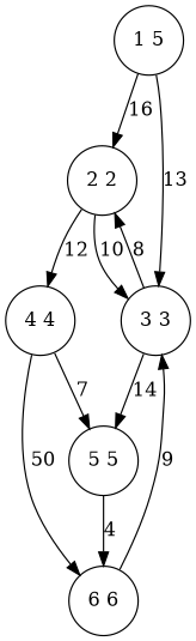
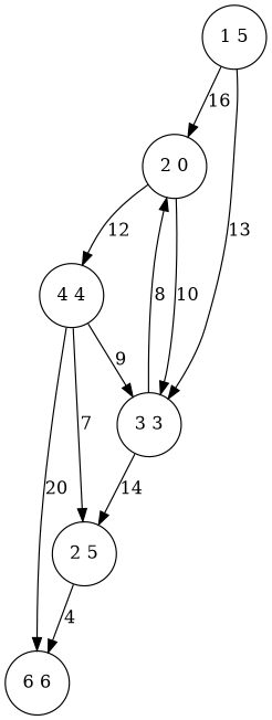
  digraph {
    node [shape=circle]
    n1 [label="1 5"]
-   "2 2"
+   "2 2" [label="2 0"]
    "3 3"
    "4 4"
-   "5 5"
+   "5 5" [label="2 5"]
    "6 6"
    n1 -> "2 2" [label=16]
    n1 -> "3 3" [label=13]
    "2 2" -> "3 3" [label=10]
    "2 2" -> "4 4" [label=12]
    "3 3" -> "2 2" [label=8]
    "3 3" -> "5 5" [label=14]
-   "6 6" -> "3 3" [label=9]
+   "4 4" -> "3 3" [label=9]
    "4 4" -> "5 5" [label=7]
-   "4 4" -> "6 6" [label=50]
+   "4 4" -> "6 6" [label=20]
    "5 5" -> "6 6" [label=4]
  }
